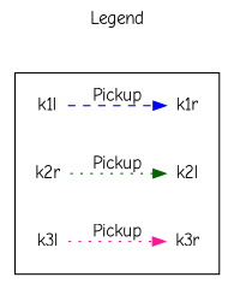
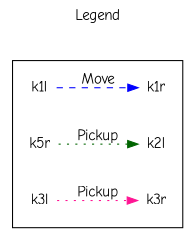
  digraph {
    fontname="Comic Neue"
    label=Legend
    labelloc=t
    rankdir=LR
    node [fontname="Comic Neue" shape=plaintext style=solid]
    edge [fontname="Comic Neue" style=dotted]
    k1l [width=0.1]
    k1r [width=0.1]
    k2l [width=0.1]
-   k2r [width=0.1]
+   k2r [width=0.1 label=k5r]
    k3l [width=0.1]
    k3r [width=0.1]
    subgraph cluster_1 {
      label=""
      k1l
      k1r
      k2l
      k2r
      k3l
      k3r
    }
-   k1l -> k1r [color=blue label=Pickup style=dashed]
+   k1l -> k1r [color=blue label=Move style=dashed]
    k2r -> k2l [color=darkgreen label=Pickup]
    k3l -> k3r [color=deeppink label=Pickup]
  }
